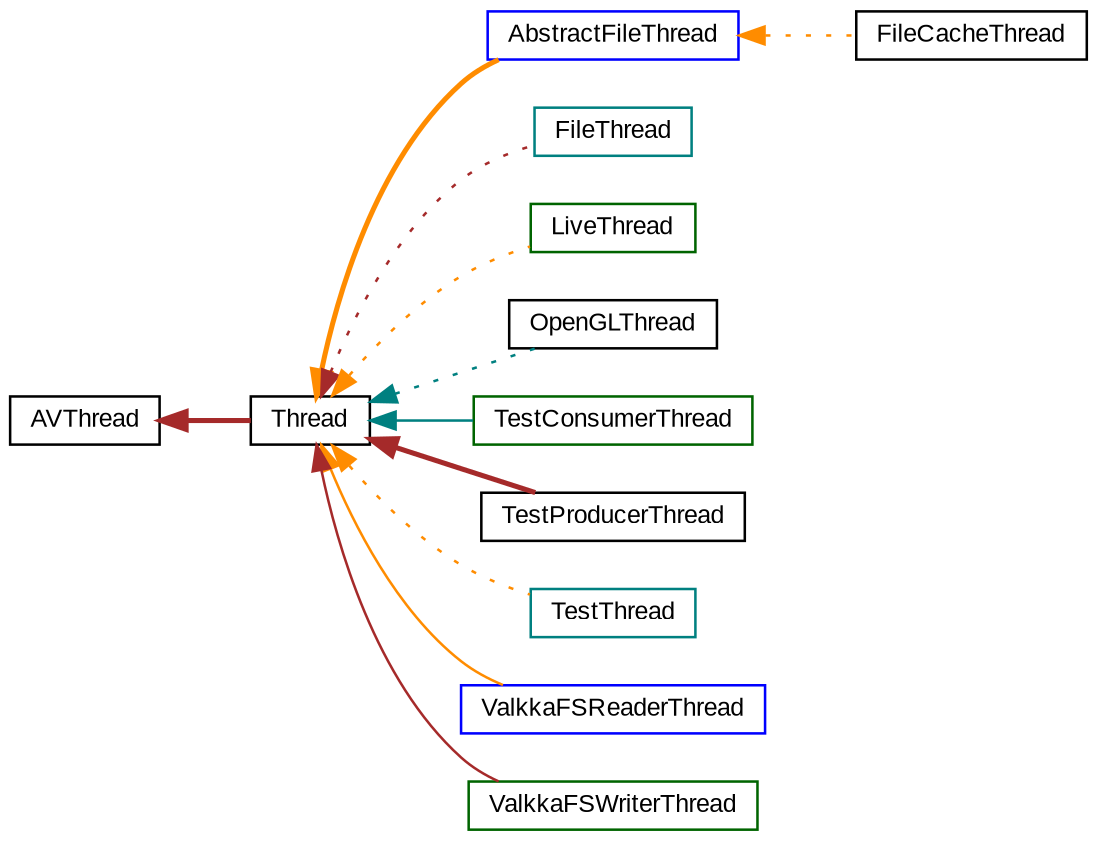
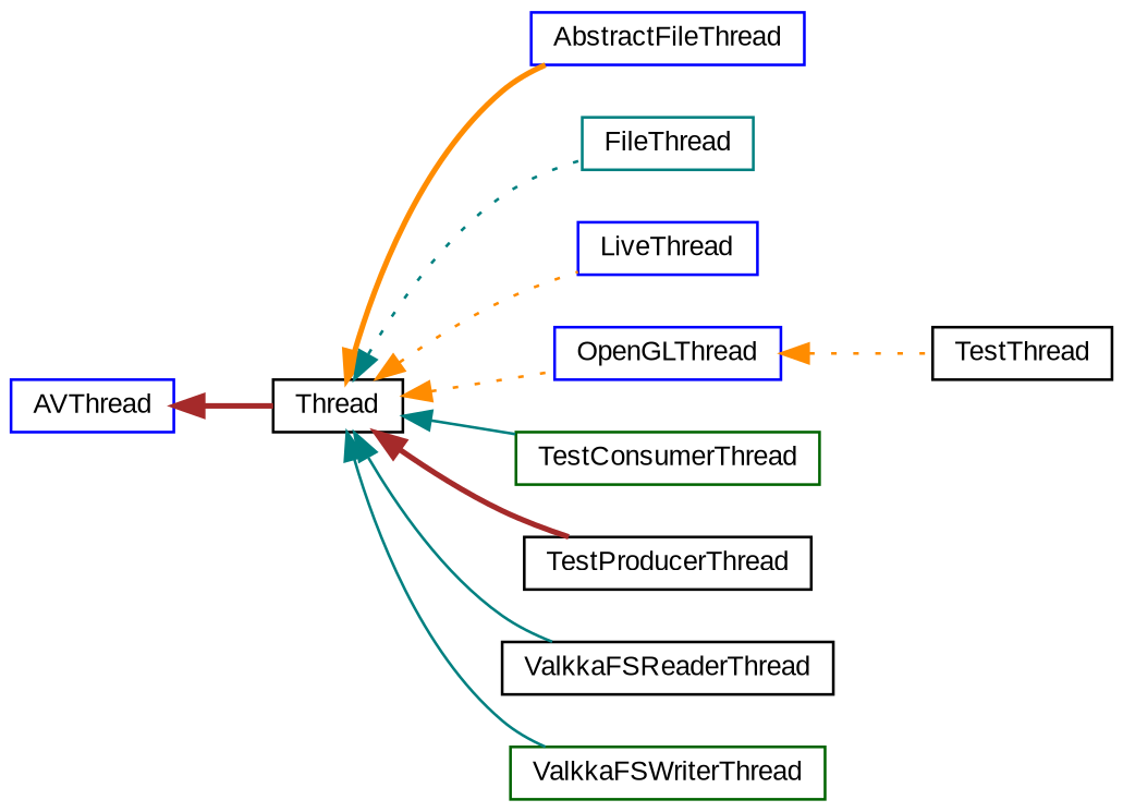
  digraph {
    fontname="Liberation Sans"
    rankdir=LR
    node [color=blue fillcolor=white fontname="Liberation Sans" fontsize=10 shape=record style=filled]
    edge [color=darkorange dir=back fontname="Liberation Sans" fontsize=10 labelfontname=Helvetica labelfontsize=10 style=dotted]
    n1 [color=black height=0.2 label=Thread width=0.4]
    n2 [height=0.2 label=AbstractFileThread width=0.4]
    n3 [color=teal height=0.2 label=FileThread width=0.4]
-   n4 [color=darkgreen height=0.2 label=LiveThread width=0.4]
-   n5 [color=black height=0.2 label=OpenGLThread width=0.4]
+   n4 [height=0.2 label=LiveThread width=0.4]
+   n5 [height=0.2 label=OpenGLThread width=0.4]
    n6 [color=darkgreen height=0.2 label=TestConsumerThread width=0.4]
    n7 [color=black height=0.2 label=TestProducerThread width=0.4]
-   n8 [color=teal height=0.2 label=TestThread width=0.4]
-   n9 [height=0.2 label=ValkkaFSReaderThread width=0.4]
+   n8 [color=black height=0.2 label=TestThread width=0.4]
+   n9 [color=black height=0.2 label=ValkkaFSReaderThread width=0.4]
    n10 [color=darkgreen height=0.2 label=ValkkaFSWriterThread width=0.4]
-   n11 [color=black height=0.2 label=FileCacheThread width=0.4]
-   n12 [color=black height=0.2 label=AVThread width=0.4]
+   n12 [height=0.2 label=AVThread width=0.4]
    n1 -> n2 [style=bold]
-   n1 -> n3 [color=brown]
+   n1 -> n3 [color=teal]
    n1 -> n4
-   n1 -> n5 [color=teal]
+   n1 -> n5
    n1 -> n6 [color=teal style=solid]
    n1 -> n7 [color=brown style=bold]
-   n1 -> n8
-   n1 -> n9 [style=solid]
-   n1 -> n10 [color=brown style=solid]
-   n2 -> n11
+   n5 -> n8
+   n1 -> n9 [color=teal style=solid]
+   n1 -> n10 [color=teal style=solid]
    n12 -> n1 [color=brown style=bold]
  }
